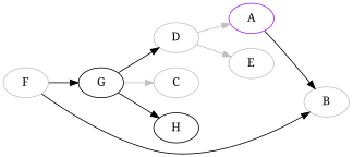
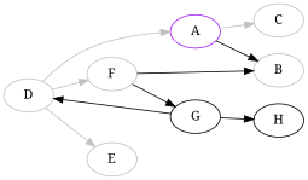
  digraph {
    fontname="Noto Serif"
    rankdir=LR
    node [color=gray fontname="Noto Serif"]
    edge [fontname="Noto Serif"]
    n1 [label=D]
    n2 [label=F]
    n3 [label=E]
    n4 [color=purple label=A]
    n5 [label=G color=""]
    n6 [label=B]
    n7 [label=C]
    n8 [label=H color=""]
+   n1 -> n2 [color=gray]
    n1 -> n3 [color=gray]
    n1 -> n4 [color=gray]
    n2 -> n4 [color=white]
    n2 -> n5
    n2 -> n6
    n4 -> n6 [color=black]
-   n5 -> n7 [color=gray]
+   n4 -> n7 [color=gray]
    n5 -> n1
    n5 -> n8
  }
